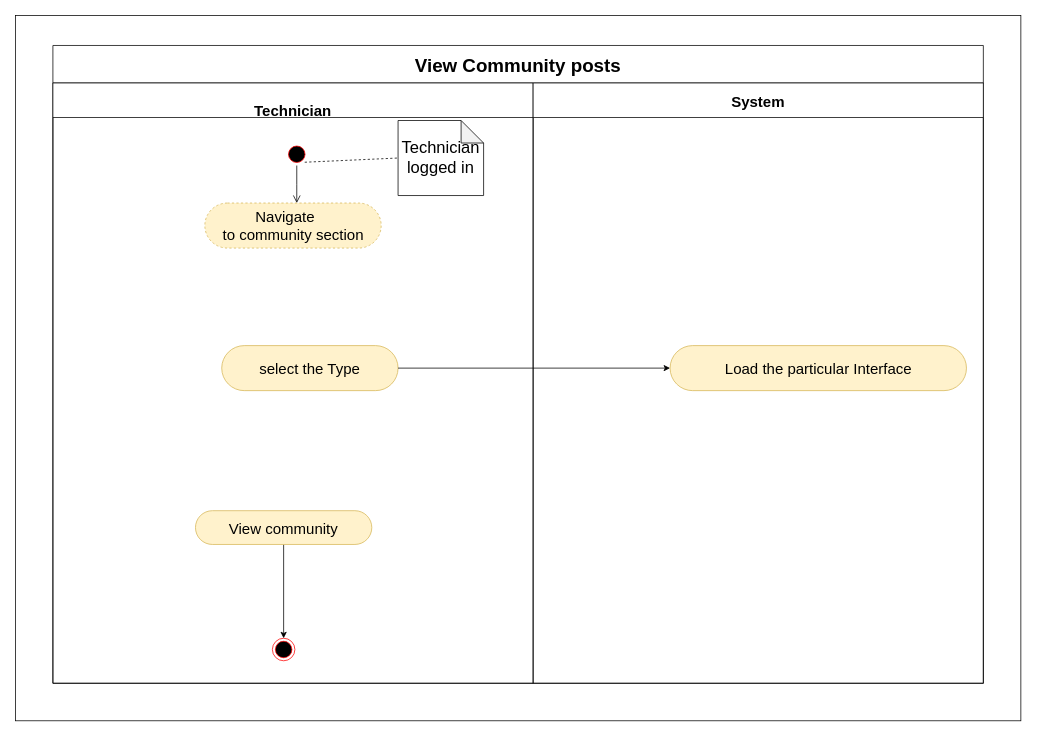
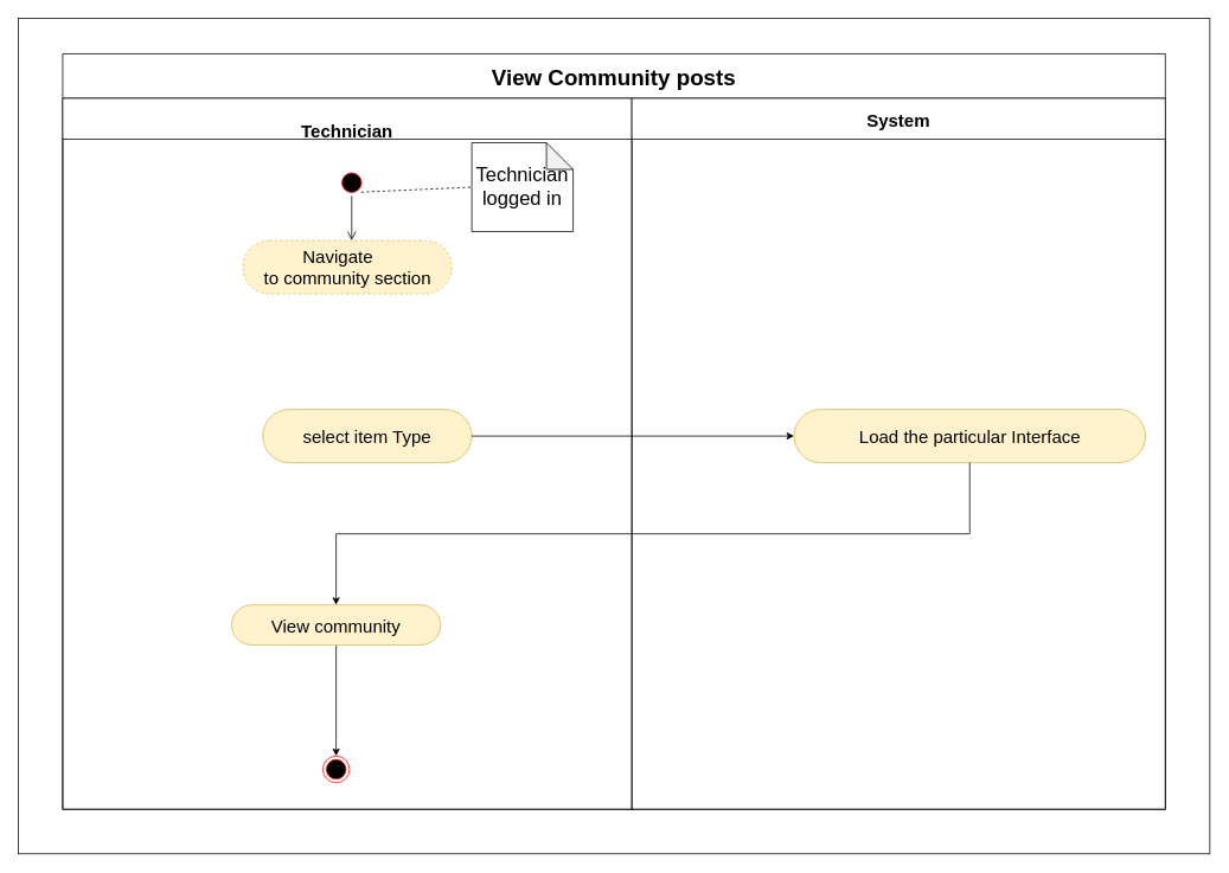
  <mxCell id="0" />
  <mxCell id="1" parent="0" />
  <mxCell id="2" value="View Community posts" style="swimlane;childLayout=stackLayout;resizeParent=1;resizeParentMax=0;startSize=50;fontSize=25;swimlaneFillColor=none;fillColor=default;" vertex="1" parent="1"><mxGeometry x="70" y="60" width="1240" height="850" as="geometry" /></mxCell>
  <mxCell id="3" value="&#10;Technician" style="swimlane;startSize=46;fontSize=20;" vertex="1" parent="2"><mxGeometry y="50" width="640" height="800" as="geometry"><mxRectangle y="36" width="50" height="1234" as="alternateBounds" /></mxGeometry></mxCell>
  <mxCell id="4" value="" style="ellipse;html=1;shape=startState;fillColor=#000000;strokeColor=#ff0000;fontSize=20;" vertex="1" parent="3"><mxGeometry x="310" y="80" width="30" height="30" as="geometry" /></mxCell>
  <mxCell id="5" value="" style="edgeStyle=orthogonalEdgeStyle;html=1;verticalAlign=bottom;endArrow=open;endSize=8;strokeColor=#000000;rounded=0;fontSize=20;exitX=0.5;exitY=1;exitDx=0;exitDy=0;" edge="1" parent="3" source="4"><mxGeometry relative="1" as="geometry"><mxPoint x="325" y="160" as="targetPoint" /><mxPoint x="705" y="100" as="sourcePoint" /></mxGeometry></mxCell>
  <mxCell id="6" value="&lt;p style=&quot;text-indent:-.25in;mso-list:l0 level1 lfo1&quot; class=&quot;MsoListParagraph&quot;&gt;&lt;span style=&quot;font-variant-numeric: normal; font-variant-east-asian: normal; font-stretch: normal; font-size: 7pt; line-height: normal; font-family: &amp;quot;Times New Roman&amp;quot;;&quot;&gt;&amp;nbsp;&lt;/span&gt;Navigate&lt;br&gt;to community section&lt;/p&gt;" style="rounded=1;whiteSpace=wrap;html=1;fontSize=20;arcSize=50;fillColor=#fff2cc;strokeColor=#d6b656;dashed=1;" vertex="1" parent="3"><mxGeometry x="202.5" y="160" width="235" height="60" as="geometry" /></mxCell>
  <mxCell id="7" value="Technician logged in" style="shape=note;whiteSpace=wrap;html=1;backgroundOutline=1;darkOpacity=0.05;fontSize=22;" vertex="1" parent="3"><mxGeometry x="460" y="50" width="114" height="100" as="geometry" /></mxCell>
  <mxCell id="8" value="" style="endArrow=none;dashed=1;html=1;rounded=0;exitX=1;exitY=1;exitDx=0;exitDy=0;entryX=0;entryY=0.5;entryDx=0;entryDy=0;entryPerimeter=0;fontSize=22;" edge="1" parent="3" source="4" target="7"><mxGeometry width="50" height="50" relative="1" as="geometry"><mxPoint x="282.5" y="110" as="sourcePoint" /><mxPoint x="-6311.5" y="-138" as="targetPoint" /></mxGeometry></mxCell>
  <mxCell id="9" value="" style="ellipse;html=1;shape=endState;fillColor=#000000;strokeColor=#ff0000;fontSize=20;direction=west;" vertex="1" parent="3"><mxGeometry x="292.5" y="740" width="30" height="30" as="geometry" /></mxCell>
  <mxCell id="10" style="edgeStyle=orthogonalEdgeStyle;rounded=0;orthogonalLoop=1;jettySize=auto;html=1;exitX=0.5;exitY=1;exitDx=0;exitDy=0;entryX=0.5;entryY=1;entryDx=0;entryDy=0;" edge="1" parent="3" source="11" target="9"><mxGeometry relative="1" as="geometry" /></mxCell>
  <mxCell id="11" value="View community" style="rounded=1;whiteSpace=wrap;html=1;fontSize=20;arcSize=50;fillColor=#fff2cc;strokeColor=#d6b656;" vertex="1" parent="3"><mxGeometry x="190" y="570" width="235" height="45" as="geometry" /></mxCell>
- <mxCell id="12" value="select the Type" style="rounded=1;whiteSpace=wrap;html=1;fontSize=20;arcSize=50;fillColor=#fff2cc;strokeColor=#d6b656;" vertex="1" parent="3"><mxGeometry x="225" y="350" width="235" height="60" as="geometry" /></mxCell>
+ <mxCell id="12" value="select item Type" style="rounded=1;whiteSpace=wrap;html=1;fontSize=20;arcSize=50;fillColor=#fff2cc;strokeColor=#d6b656;" vertex="1" parent="3"><mxGeometry x="225" y="350" width="235" height="60" as="geometry" /></mxCell>
  <mxCell id="13" style="edgeStyle=orthogonalEdgeStyle;rounded=0;orthogonalLoop=1;jettySize=auto;html=1;exitX=1;exitY=0.5;exitDx=0;exitDy=0;entryX=0;entryY=0.5;entryDx=0;entryDy=0;" edge="1" parent="2" source="12" target="15"><mxGeometry relative="1" as="geometry"><mxPoint x="800" y="410" as="targetPoint" /></mxGeometry></mxCell>
  <mxCell id="14" value="System" style="swimlane;startSize=46;fontSize=20;gradientColor=none;strokeColor=#000000;" vertex="1" parent="2"><mxGeometry x="640" y="50" width="600" height="800" as="geometry" /></mxCell>
  <mxCell id="15" value="Load the particular Interface" style="rounded=1;whiteSpace=wrap;html=1;fontSize=20;arcSize=50;fillColor=#fff2cc;strokeColor=#d6b656;" vertex="1" parent="14"><mxGeometry x="182.5" y="350" width="395" height="60" as="geometry" /></mxCell>
+ <mxCell id="16" style="edgeStyle=orthogonalEdgeStyle;rounded=0;orthogonalLoop=1;jettySize=auto;html=1;exitX=0.5;exitY=1;exitDx=0;exitDy=0;entryX=0.5;entryY=0;entryDx=0;entryDy=0;" edge="1" parent="2" source="15" target="11"><mxGeometry relative="1" as="geometry" /></mxCell>
  <mxCell id="17" value="" style="rounded=0;whiteSpace=wrap;html=1;fillColor=none;" vertex="1" parent="1"><mxGeometry x="20" width="1340" height="940" as="geometry" y="20" /></mxCell>
